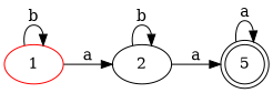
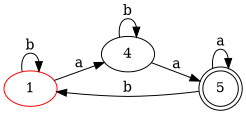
  digraph {
    rankdir=LR
    n1 [color=red label=1]
-   n2 [label=2]
+   n2 [label=4]
    n3 [label=5 shape=doublecircle]
    n1 -> n1 [label=b]
    n1 -> n2 [label=a]
    n2 -> n2 [label=b]
    n2 -> n3 [label=a]
+   n3 -> n1 [label=b]
    n3 -> n3 [label=a]
  }
